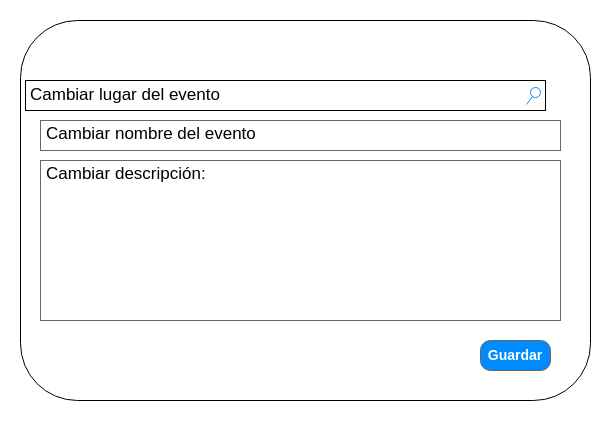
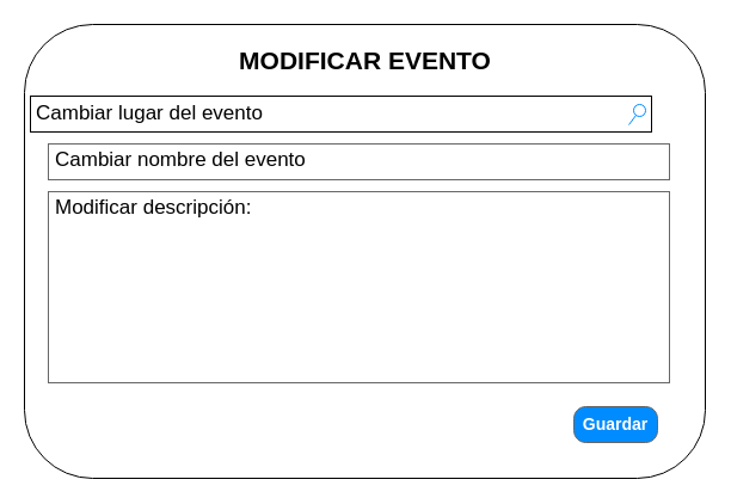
  <mxCell id="0" />
  <mxCell id="1" parent="0" />
  <mxCell id="2" value="" style="rounded=1;whiteSpace=wrap;html=1;strokeColor=#000000;fontSize=14;fontColor=#000000;align=left;" parent="1" vertex="1"><mxGeometry x="20" y="20" width="570" height="380" as="geometry" /></mxCell>
  <mxCell id="3" value="Cambiar lugar del evento" style="strokeWidth=1;shadow=0;dashed=0;align=center;html=1;shape=mxgraph.mockup.forms.searchBox;strokeColor=#000000;mainText=;strokeColor2=#008cff;fontColor=#000000;fontSize=17;align=left;spacingLeft=3;fontStyle=0" parent="1" vertex="1"><mxGeometry x="25" y="80" width="520" height="30" as="geometry" /></mxCell>
  <mxCell id="4" value="Cambiar nombre del evento" style="strokeWidth=1;shadow=0;dashed=0;align=center;html=1;shape=mxgraph.mockup.text.textBox;fontColor=#000000;align=left;fontSize=17;spacingLeft=4;spacingTop=-3;strokeColor=#666666;mainText=;fontStyle=0" parent="1" vertex="1"><mxGeometry x="40" y="120" width="520" height="30" as="geometry" /></mxCell>
- <mxCell id="5" value="Cambiar descripción:" style="strokeWidth=1;shadow=0;dashed=0;align=center;html=1;shape=mxgraph.mockup.text.textBox;fontColor=#000000;align=left;fontSize=17;spacingLeft=4;spacingTop=-3;strokeColor=#666666;mainText=;fontStyle=0;verticalAlign=top;" parent="1" vertex="1"><mxGeometry x="40" y="160" width="520" height="160" as="geometry" /></mxCell>
+ <mxCell id="5" value="Modificar descripción:" style="strokeWidth=1;shadow=0;dashed=0;align=center;html=1;shape=mxgraph.mockup.text.textBox;fontColor=#000000;align=left;fontSize=17;spacingLeft=4;spacingTop=-3;strokeColor=#666666;mainText=;fontStyle=0;verticalAlign=top;" parent="1" vertex="1"><mxGeometry x="40" y="160" width="520" height="160" as="geometry" /></mxCell>
+ <mxCell id="6" value="&lt;b&gt;&lt;font style=&quot;font-size: 21px&quot;&gt;MODIFICAR EVENTO&lt;/font&gt;&lt;/b&gt;" style="text;html=1;strokeColor=none;fillColor=none;align=center;verticalAlign=middle;whiteSpace=wrap;rounded=0;fontSize=14;fontColor=#000000;" parent="1" vertex="1"><mxGeometry x="167.5" y="40" width="275" height="20" as="geometry" /></mxCell>
  <mxCell id="7" value="Guardar" style="strokeWidth=1;shadow=0;dashed=0;align=center;html=1;shape=mxgraph.mockup.buttons.button;strokeColor=#666666;fontColor=#ffffff;mainText=;buttonStyle=round;fontSize=14;fontStyle=1;fillColor=#008cff;whiteSpace=wrap;" parent="1" vertex="1"><mxGeometry x="480" y="340" width="70" height="30" as="geometry" /></mxCell>
